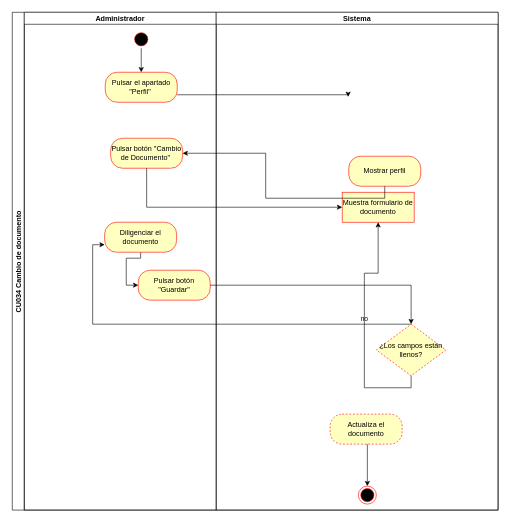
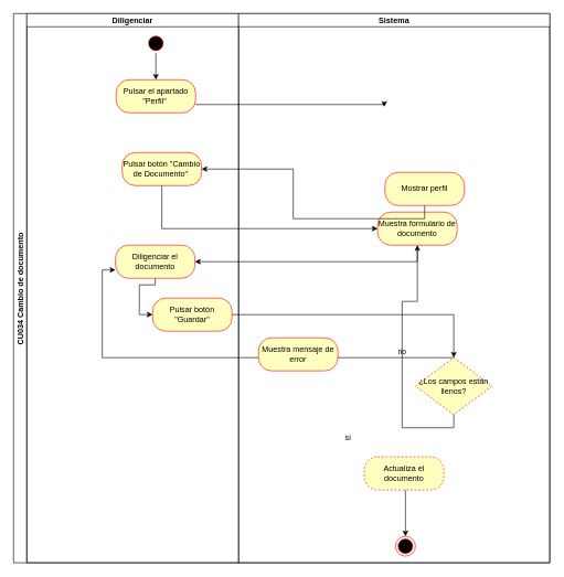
  <mxCell id="0" />
  <mxCell id="1" parent="0" />
  <mxCell id="2" value="CU034 Cambio de documento" style="swimlane;childLayout=stackLayout;resizeParent=1;resizeParentMax=0;startSize=20;horizontal=0;horizontalStack=1;" vertex="1" parent="1"><mxGeometry x="20" y="20" width="810" height="830" as="geometry"><mxRectangle x="200" y="80" width="40" height="50" as="alternateBounds" /></mxGeometry></mxCell>
- <mxCell id="3" value="Administrador" style="swimlane;startSize=20;" vertex="1" parent="2"><mxGeometry x="20" width="320" height="830" as="geometry" /></mxCell>
+ <mxCell id="3" value="Diligenciar" style="swimlane;startSize=20;" vertex="1" parent="2"><mxGeometry x="20" width="320" height="830" as="geometry" /></mxCell>
  <mxCell id="4" style="edgeStyle=orthogonalEdgeStyle;rounded=0;orthogonalLoop=1;jettySize=auto;html=1;exitX=0.5;exitY=1;exitDx=0;exitDy=0;entryX=0.5;entryY=0;entryDx=0;entryDy=0;" edge="1" parent="3" source="5" target="7"><mxGeometry relative="1" as="geometry" /></mxCell>
  <mxCell id="5" value="" style="ellipse;html=1;shape=startState;fillColor=#000000;strokeColor=#ff0000;fillStyle=auto;" vertex="1" parent="3"><mxGeometry x="180" y="30" width="30" height="30" as="geometry" /></mxCell>
  <mxCell id="6" style="edgeStyle=orthogonalEdgeStyle;rounded=0;orthogonalLoop=1;jettySize=auto;html=1;exitX=1;exitY=0.75;exitDx=0;exitDy=0;" edge="1" parent="3" source="7"><mxGeometry relative="1" as="geometry"><mxPoint x="540" y="141" as="targetPoint" /><Array as="points"><mxPoint x="540" y="138" /></Array></mxGeometry></mxCell>
  <mxCell id="7" value="&lt;font style=&quot;vertical-align: inherit;&quot;&gt;&lt;font style=&quot;vertical-align: inherit;&quot;&gt;&lt;font style=&quot;vertical-align: inherit;&quot;&gt;&lt;font style=&quot;vertical-align: inherit;&quot;&gt;Pulsar el apartado &quot;Perfil&quot;&amp;nbsp;&lt;/font&gt;&lt;/font&gt;&lt;/font&gt;&lt;/font&gt;" style="rounded=1;whiteSpace=wrap;html=1;arcSize=40;fontColor=#000000;fillColor=#ffffc0;strokeColor=#ff0000;" vertex="1" parent="3"><mxGeometry x="135" y="100" width="120" height="50" as="geometry" /></mxCell>
  <mxCell id="8" value="&lt;font style=&quot;vertical-align: inherit;&quot;&gt;&lt;font style=&quot;vertical-align: inherit;&quot;&gt;&lt;font style=&quot;vertical-align: inherit;&quot;&gt;&lt;font style=&quot;vertical-align: inherit;&quot;&gt;Pulsar botón &quot;Cambio de Documento&quot;&amp;nbsp;&lt;/font&gt;&lt;/font&gt;&lt;/font&gt;&lt;/font&gt;" style="rounded=1;whiteSpace=wrap;html=1;arcSize=40;fontColor=#000000;fillColor=#ffffc0;strokeColor=#ff0000;" vertex="1" parent="3"><mxGeometry x="144" y="210" width="120" height="50" as="geometry" /></mxCell>
  <mxCell id="9" value="Sistema" style="swimlane;startSize=20;" vertex="1" parent="2"><mxGeometry x="340" width="470" height="830" as="geometry" /></mxCell>
  <mxCell id="10" value="Mostrar perfil" style="rounded=1;whiteSpace=wrap;html=1;arcSize=40;fontColor=#000000;fillColor=#ffffc0;strokeColor=#ff0000;" vertex="1" parent="9"><mxGeometry x="221" y="240" width="120" height="50" as="geometry" /></mxCell>
  <mxCell id="11" style="edgeStyle=orthogonalEdgeStyle;rounded=0;orthogonalLoop=1;jettySize=auto;html=1;exitX=0.5;exitY=1;exitDx=0;exitDy=0;entryX=0;entryY=0.5;entryDx=0;entryDy=0;" edge="1" parent="9" source="12" target="13"><mxGeometry relative="1" as="geometry"><Array as="points"><mxPoint x="-126" y="410" /><mxPoint x="-150" y="410" /><mxPoint x="-150" y="455" /></Array></mxGeometry></mxCell>
  <mxCell id="12" value="Diligenciar el documento" style="rounded=1;whiteSpace=wrap;html=1;arcSize=40;fontColor=#000000;fillColor=#ffffc0;strokeColor=#ff0000;" vertex="1" parent="9"><mxGeometry x="-186" y="350" width="120" height="50" as="geometry" /></mxCell>
  <mxCell id="13" value="Pulsar botón &quot;Guardar&quot;" style="rounded=1;whiteSpace=wrap;html=1;arcSize=40;fontColor=#000000;fillColor=#ffffc0;strokeColor=#ff0000;" vertex="1" parent="9"><mxGeometry x="-130" y="430" width="120" height="50" as="geometry" /></mxCell>
  <mxCell id="14" style="edgeStyle=orthogonalEdgeStyle;rounded=0;orthogonalLoop=1;jettySize=auto;html=1;exitX=0.5;exitY=0;exitDx=0;exitDy=0;entryX=0;entryY=0.75;entryDx=0;entryDy=0;" edge="1" parent="9" source="18" target="12"><mxGeometry relative="1" as="geometry"><Array as="points"><mxPoint x="179" y="520" /><mxPoint x="-206" y="520" /><mxPoint x="-206" y="387" /></Array></mxGeometry></mxCell>
  <mxCell id="15" value="no" style="edgeLabel;html=1;align=center;verticalAlign=middle;resizable=0;points=[];" vertex="1" connectable="0" parent="14"><mxGeometry x="-0.208" relative="1" as="geometry"><mxPoint x="192" y="-10" as="offset" /></mxGeometry></mxCell>
  <mxCell id="16" value="" style="ellipse;html=1;shape=endState;fillColor=#000000;strokeColor=#ff0000;" vertex="1" parent="9"><mxGeometry x="237" y="790" width="30" height="30" as="geometry" /></mxCell>
  <mxCell id="17" style="edgeStyle=orthogonalEdgeStyle;rounded=0;orthogonalLoop=1;jettySize=auto;html=1;exitX=0.5;exitY=1;exitDx=0;exitDy=0;" edge="1" parent="9"><mxGeometry relative="1" as="geometry"><mxPoint x="86" y="510" as="sourcePoint" /><mxPoint x="86" y="510" as="targetPoint" /></mxGeometry></mxCell>
  <mxCell id="18" value="¿Los campos están llenos?" style="rhombus;whiteSpace=wrap;html=1;fontColor=#000000;fillColor=#ffffc0;strokeColor=#ff0000;dashed=1;" vertex="1" parent="9"><mxGeometry x="267" y="520" width="116" height="86" as="geometry" /></mxCell>
  <mxCell id="19" style="edgeStyle=orthogonalEdgeStyle;rounded=0;orthogonalLoop=1;jettySize=auto;html=1;exitX=0.5;exitY=1;exitDx=0;exitDy=0;entryX=0.5;entryY=0;entryDx=0;entryDy=0;" edge="1" parent="9" source="20" target="16"><mxGeometry relative="1" as="geometry"><Array as="points"><mxPoint x="252" y="720" /></Array></mxGeometry></mxCell>
  <mxCell id="20" value="Actualiza el documento" style="rounded=1;whiteSpace=wrap;html=1;arcSize=40;fontColor=#000000;fillColor=#ffffc0;strokeColor=#ff0000;dashed=1;" vertex="1" parent="9"><mxGeometry x="190" y="670" width="120" height="50" as="geometry" /></mxCell>
+ <mxCell id="21" value="Muestra mensaje de error" style="rounded=1;whiteSpace=wrap;html=1;arcSize=40;fontColor=#000000;fillColor=#ffffc0;strokeColor=#ff0000;" vertex="1" parent="9"><mxGeometry x="30" y="490" width="120" height="50" as="geometry" /></mxCell>
+ <mxCell id="22" value="si" style="text;html=1;align=center;verticalAlign=middle;resizable=0;points=[];autosize=1;strokeColor=none;fillColor=none;" vertex="1" parent="9"><mxGeometry x="150" y="626" width="30" height="30" as="geometry" /></mxCell>
  <mxCell id="23" style="edgeStyle=orthogonalEdgeStyle;rounded=0;orthogonalLoop=1;jettySize=auto;html=1;exitX=0.5;exitY=1;exitDx=0;exitDy=0;" edge="1" parent="9" source="18" target="26"><mxGeometry relative="1" as="geometry" /></mxCell>
  <mxCell id="24" style="edgeStyle=orthogonalEdgeStyle;rounded=0;orthogonalLoop=1;jettySize=auto;html=1;exitX=1;exitY=0.5;exitDx=0;exitDy=0;entryX=0.5;entryY=0;entryDx=0;entryDy=0;" edge="1" parent="9" source="13" target="18"><mxGeometry relative="1" as="geometry"><mxPoint x="221" y="455" as="targetPoint" /></mxGeometry></mxCell>
- <mxCell id="26" value="Muestra formulario de documento" style="whiteSpace=wrap;html=1;arcSize=40;fontColor=#000000;fillColor=#ffffc0;strokeColor=#ff0000;rounded=0;" vertex="1" parent="9"><mxGeometry x="210" y="300" width="120" height="50" as="geometry" /></mxCell>
+ <mxCell id="25" style="edgeStyle=orthogonalEdgeStyle;rounded=0;orthogonalLoop=1;jettySize=auto;html=1;entryX=1;entryY=0.5;entryDx=0;entryDy=0;" edge="1" parent="9" source="26" target="12"><mxGeometry relative="1" as="geometry"><Array as="points"><mxPoint x="270" y="375" /></Array></mxGeometry></mxCell>
+ <mxCell id="26" value="Muestra formulario de documento" style="rounded=1;whiteSpace=wrap;html=1;arcSize=40;fontColor=#000000;fillColor=#ffffc0;strokeColor=#ff0000;" vertex="1" parent="9"><mxGeometry x="210" y="300" width="120" height="50" as="geometry" /></mxCell>
  <mxCell id="27" style="edgeStyle=orthogonalEdgeStyle;rounded=0;orthogonalLoop=1;jettySize=auto;html=1;exitX=0.5;exitY=1;exitDx=0;exitDy=0;entryX=1;entryY=0.5;entryDx=0;entryDy=0;" edge="1" parent="2" source="10" target="8"><mxGeometry relative="1" as="geometry" /></mxCell>
  <mxCell id="28" style="edgeStyle=orthogonalEdgeStyle;rounded=0;orthogonalLoop=1;jettySize=auto;html=1;entryX=0;entryY=0.5;entryDx=0;entryDy=0;" edge="1" parent="2" source="8" target="26"><mxGeometry relative="1" as="geometry"><Array as="points"><mxPoint x="224" y="325" /></Array></mxGeometry></mxCell>
